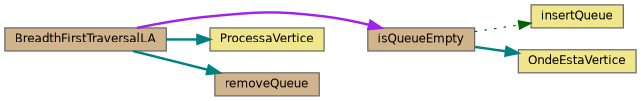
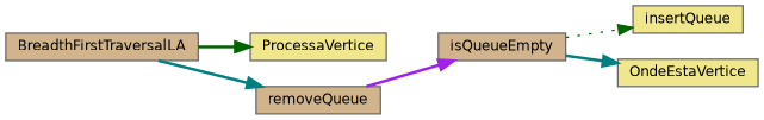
  digraph {
    rankdir=LR
    node [color=grey40 fillcolor=tan fontname=Helvetica fontsize=10 shape=box style=filled]
    edge [color=darkgreen fontname=Helvetica fontsize=10 labelfontname=Helvetica labelfontsize=10 style=bold]
    n1 [color=gray40 fontcolor=black height=0.2 label=BreadthFirstTraversalLA width=0.4]
    n2 [height=0.2 label=isQueueEmpty width=0.4]
    n3 [fillcolor=khaki height=0.2 label=ProcessaVertice width=0.4]
    n4 [height=0.2 label=removeQueue width=0.4]
    n5 [fillcolor=khaki height=0.2 label=insertQueue width=0.4]
    n6 [fillcolor=khaki height=0.2 label=OndeEstaVertice width=0.4]
-   n1 -> n2 [color=purple]
-   n1 -> n3 [color=teal]
+   n4 -> n2 [color=purple]
+   n1 -> n3
    n1 -> n4 [color=teal]
    n2 -> n5 [style=dotted]
    n2 -> n6 [color=teal]
  }
